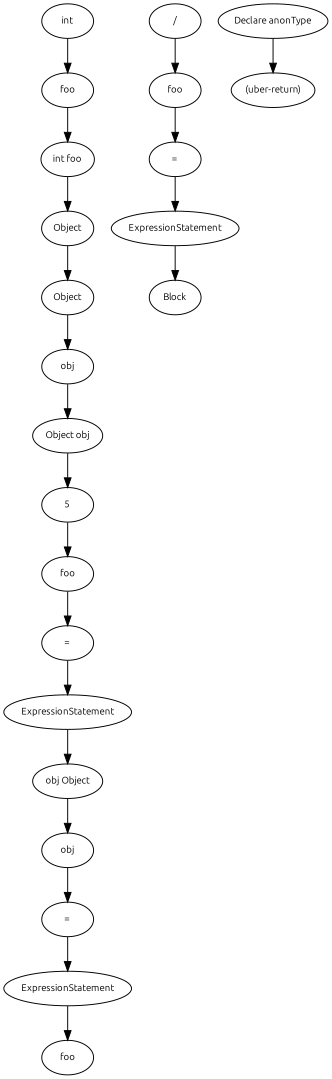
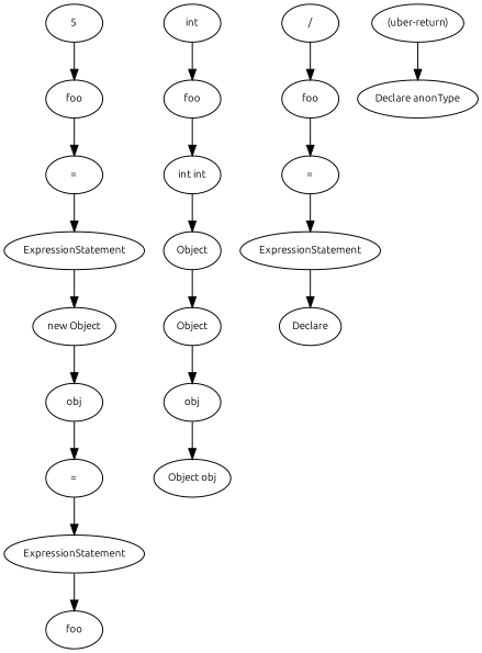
  digraph {
    fontname=Ubuntu
    node [fontname=Ubuntu fontsize=10]
    edge [fontname=Ubuntu]
-   n1 [label="obj Object"]
+   n1 [label="new Object"]
    n2 [label=obj]
    n3 [label="="]
    n4 [label=ExpressionStatement]
    n5 [label=foo]
    n6 [label=5]
    n7 [label=foo]
    n8 [label="="]
    n9 [label=ExpressionStatement]
    n10 [label=obj]
    n11 [label="Object obj"]
    n12 [label=Object]
    n13 [label=Object]
-   n14 [label=Block]
+   n14 [label=Declare]
    n15 [label="(uber-return)"]
    n16 [label="Declare anonType"]
    n17 [label=foo]
-   n18 [label="int foo"]
+   n18 [label="int int"]
    n19 [label="/"]
    n20 [label=foo]
    n21 [label=int]
    n22 [label="="]
    n23 [label=ExpressionStatement]
    n1 -> n2
    n2 -> n3
    n3 -> n4
    n4 -> n5
    n6 -> n7
    n7 -> n8
    n8 -> n9
    n9 -> n1
    n10 -> n11
-   n11 -> n6
    n12 -> n13
    n13 -> n10
-   n16 -> n15
+   n15 -> n16
    n17 -> n18
    n18 -> n12
    n19 -> n20
    n20 -> n22
    n21 -> n17
    n22 -> n23
    n23 -> n14
  }
